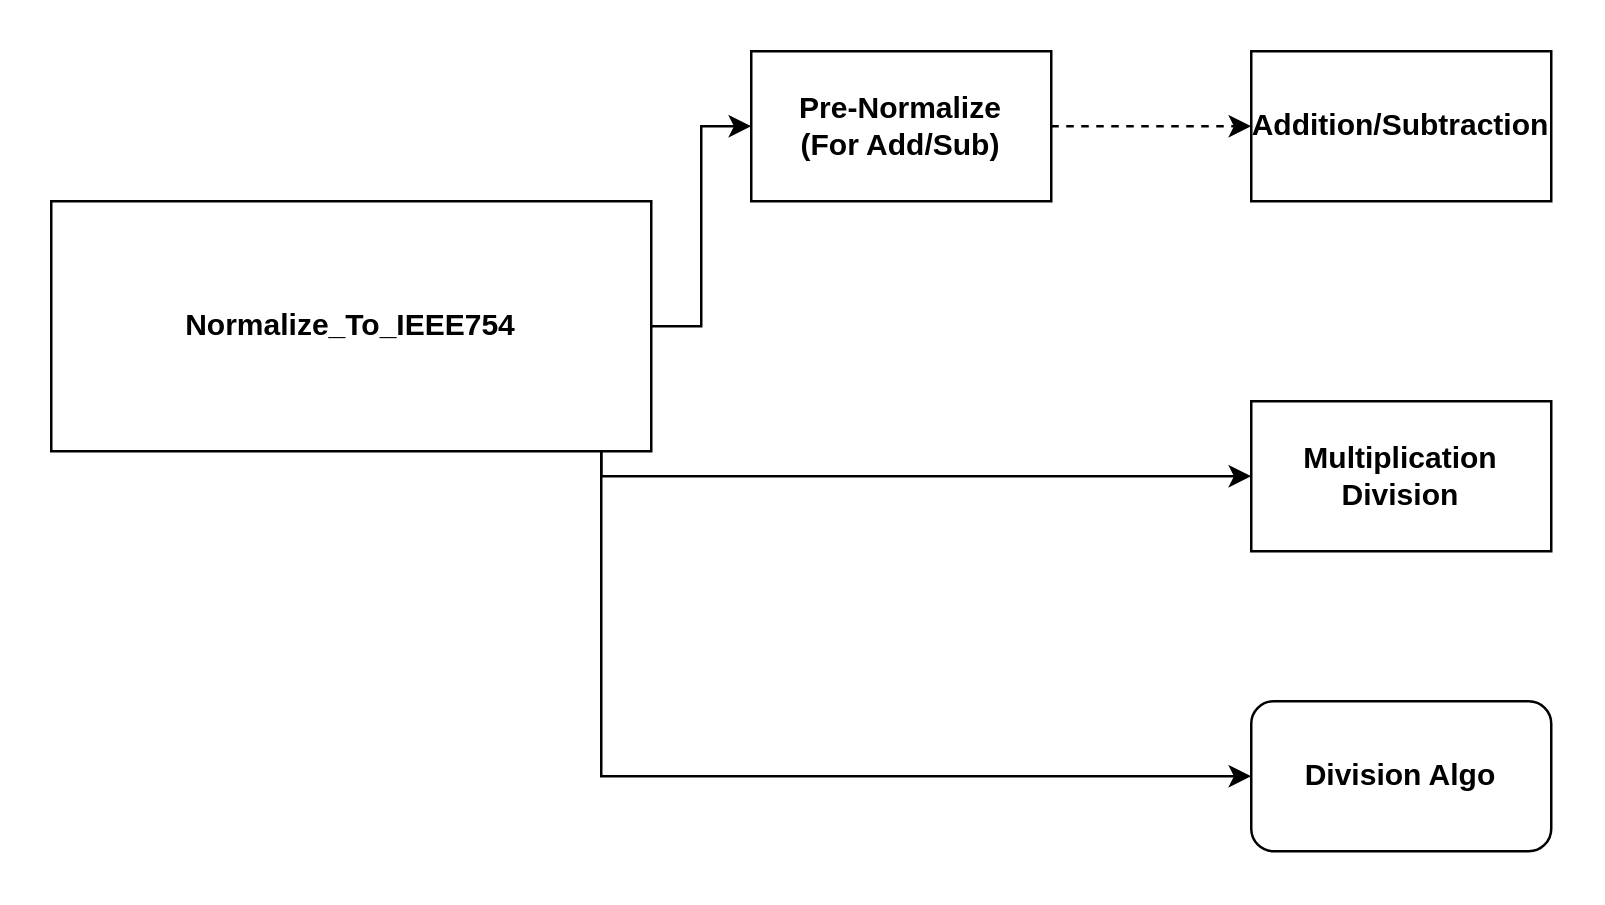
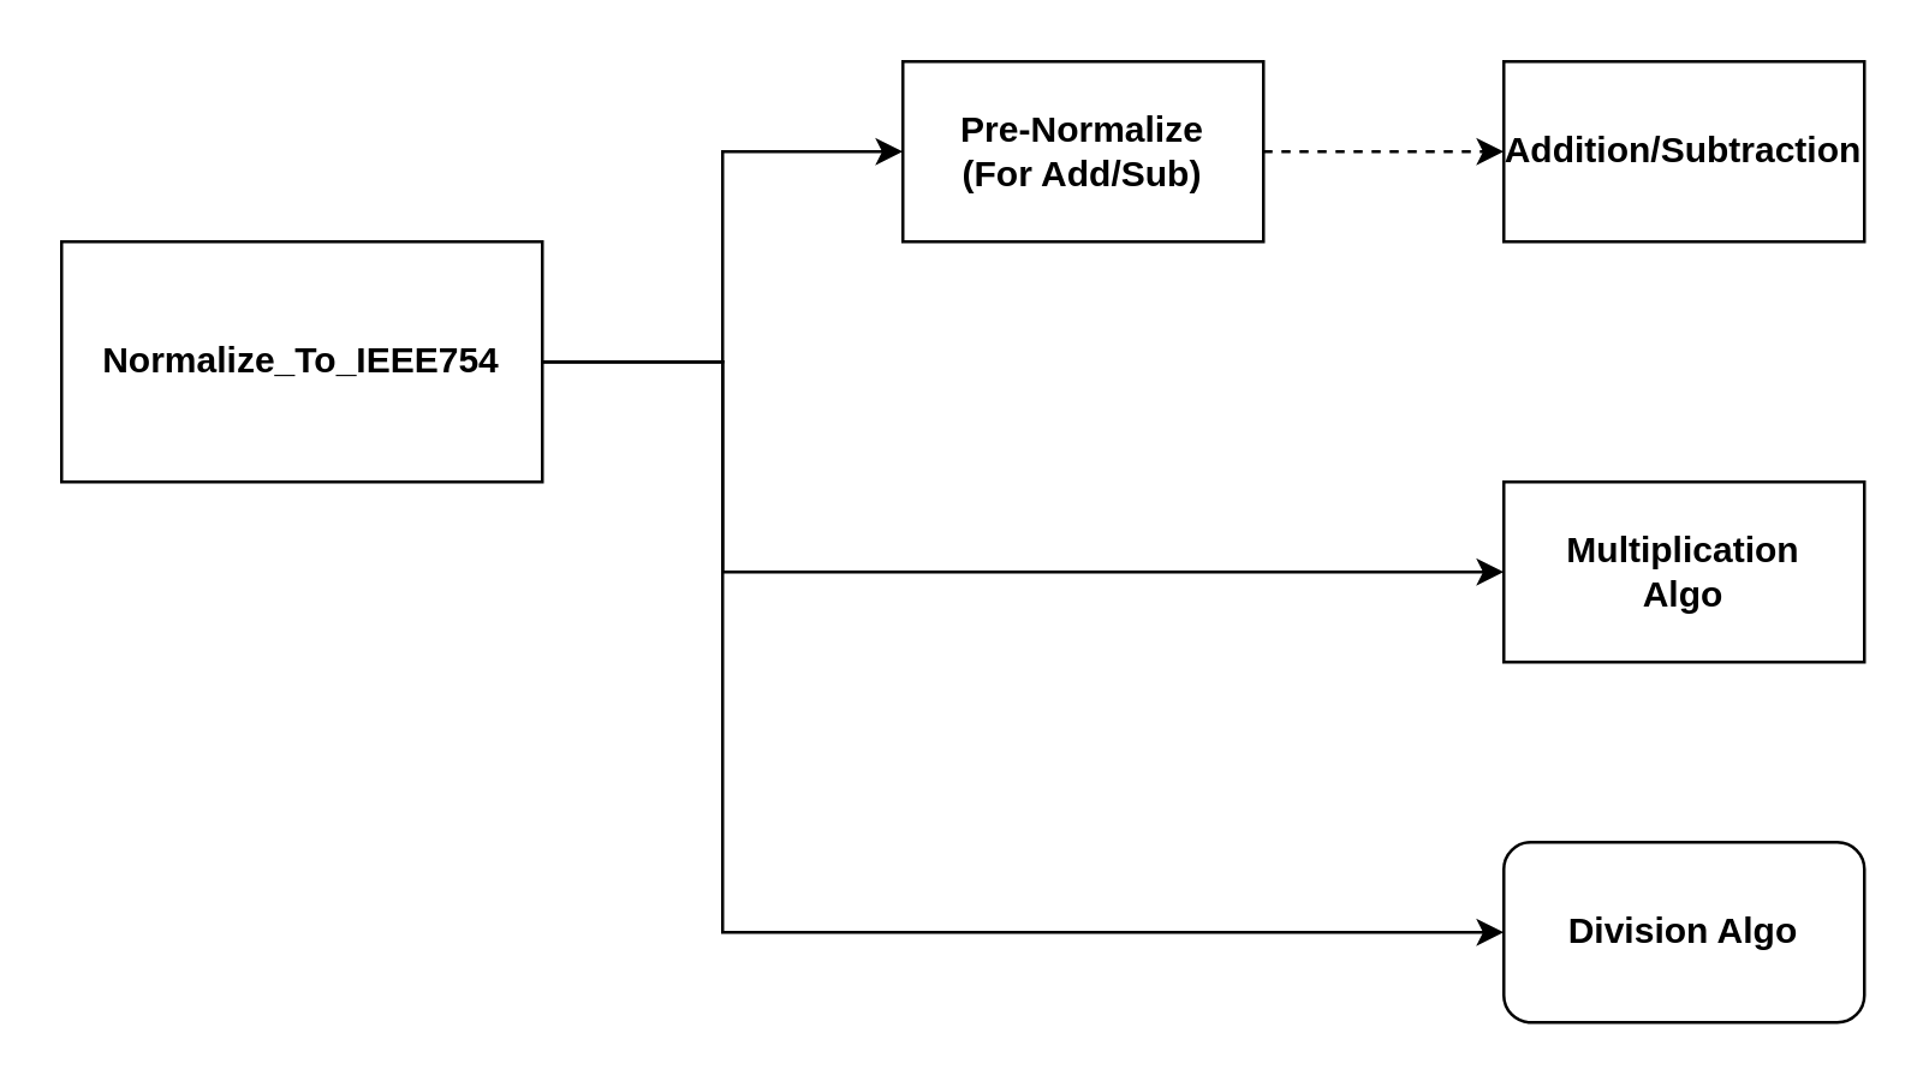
  <mxCell id="0" />
  <mxCell id="1" parent="0" />
  <mxCell id="2" style="edgeStyle=orthogonalEdgeStyle;rounded=0;orthogonalLoop=1;jettySize=auto;html=1;entryX=0;entryY=0.5;entryDx=0;entryDy=0;" edge="1" parent="1" source="5" target="7"><mxGeometry relative="1" as="geometry" /></mxCell>
  <mxCell id="3" style="edgeStyle=orthogonalEdgeStyle;rounded=0;orthogonalLoop=1;jettySize=auto;html=1;" edge="1" parent="1" source="5" target="9"><mxGeometry relative="1" as="geometry"><Array as="points"><mxPoint x="240" y="120" /><mxPoint x="240" y="190" /></Array></mxGeometry></mxCell>
  <mxCell id="4" style="edgeStyle=orthogonalEdgeStyle;rounded=0;orthogonalLoop=1;jettySize=auto;html=1;entryX=0;entryY=0.5;entryDx=0;entryDy=0;" edge="1" parent="1" source="5" target="10"><mxGeometry relative="1" as="geometry"><Array as="points"><mxPoint x="240" y="120" /><mxPoint x="240" y="310" /></Array></mxGeometry></mxCell>
- <mxCell id="5" value="&lt;div&gt;Normalize_To_IEEE754&lt;/div&gt;" style="rounded=0;whiteSpace=wrap;html=1;fontStyle=1" vertex="1" parent="1"><mxGeometry x="20" y="80" width="240" height="100" as="geometry" /></mxCell>
+ <mxCell id="5" value="&lt;div&gt;Normalize_To_IEEE754&lt;/div&gt;" style="rounded=0;whiteSpace=wrap;html=1;fontStyle=1" vertex="1" parent="1"><mxGeometry x="20" y="80" width="160" height="80" as="geometry" /></mxCell>
  <mxCell id="6" style="edgeStyle=orthogonalEdgeStyle;rounded=0;orthogonalLoop=1;jettySize=auto;html=1;exitX=1;exitY=0.5;exitDx=0;exitDy=0;entryX=0;entryY=0.5;entryDx=0;entryDy=0;dashed=1;" edge="1" parent="1" source="7" target="8"><mxGeometry relative="1" as="geometry" /></mxCell>
  <mxCell id="7" value="&lt;div&gt;&lt;b&gt;Pre-Normalize&lt;/b&gt;&lt;/div&gt;&lt;div&gt;&lt;b&gt;(For Add/Sub)&lt;br&gt;&lt;/b&gt;&lt;/div&gt;" style="rounded=0;whiteSpace=wrap;html=1;" vertex="1" parent="1"><mxGeometry x="300" y="20" width="120" height="60" as="geometry" /></mxCell>
  <mxCell id="8" value="Addition/Subtraction" style="rounded=0;whiteSpace=wrap;html=1;fontStyle=1" vertex="1" parent="1"><mxGeometry x="500" y="20" width="120" height="60" as="geometry" /></mxCell>
- <mxCell id="9" value="&lt;div&gt;Multiplication &lt;br&gt;&lt;/div&gt;&lt;div&gt;Division&lt;/div&gt;" style="rounded=0;whiteSpace=wrap;html=1;fontStyle=1" vertex="1" parent="1"><mxGeometry x="500" y="160" width="120" height="60" as="geometry" /></mxCell>
+ <mxCell id="9" value="&lt;div&gt;Multiplication &lt;br&gt;&lt;/div&gt;&lt;div&gt;Algo&lt;/div&gt;" style="rounded=0;whiteSpace=wrap;html=1;fontStyle=1" vertex="1" parent="1"><mxGeometry x="500" y="160" width="120" height="60" as="geometry" /></mxCell>
  <mxCell id="10" value="Division Algo" style="whiteSpace=wrap;html=1;fontStyle=1;rounded=1;" vertex="1" parent="1"><mxGeometry x="500" y="280" width="120" height="60" as="geometry" /></mxCell>
